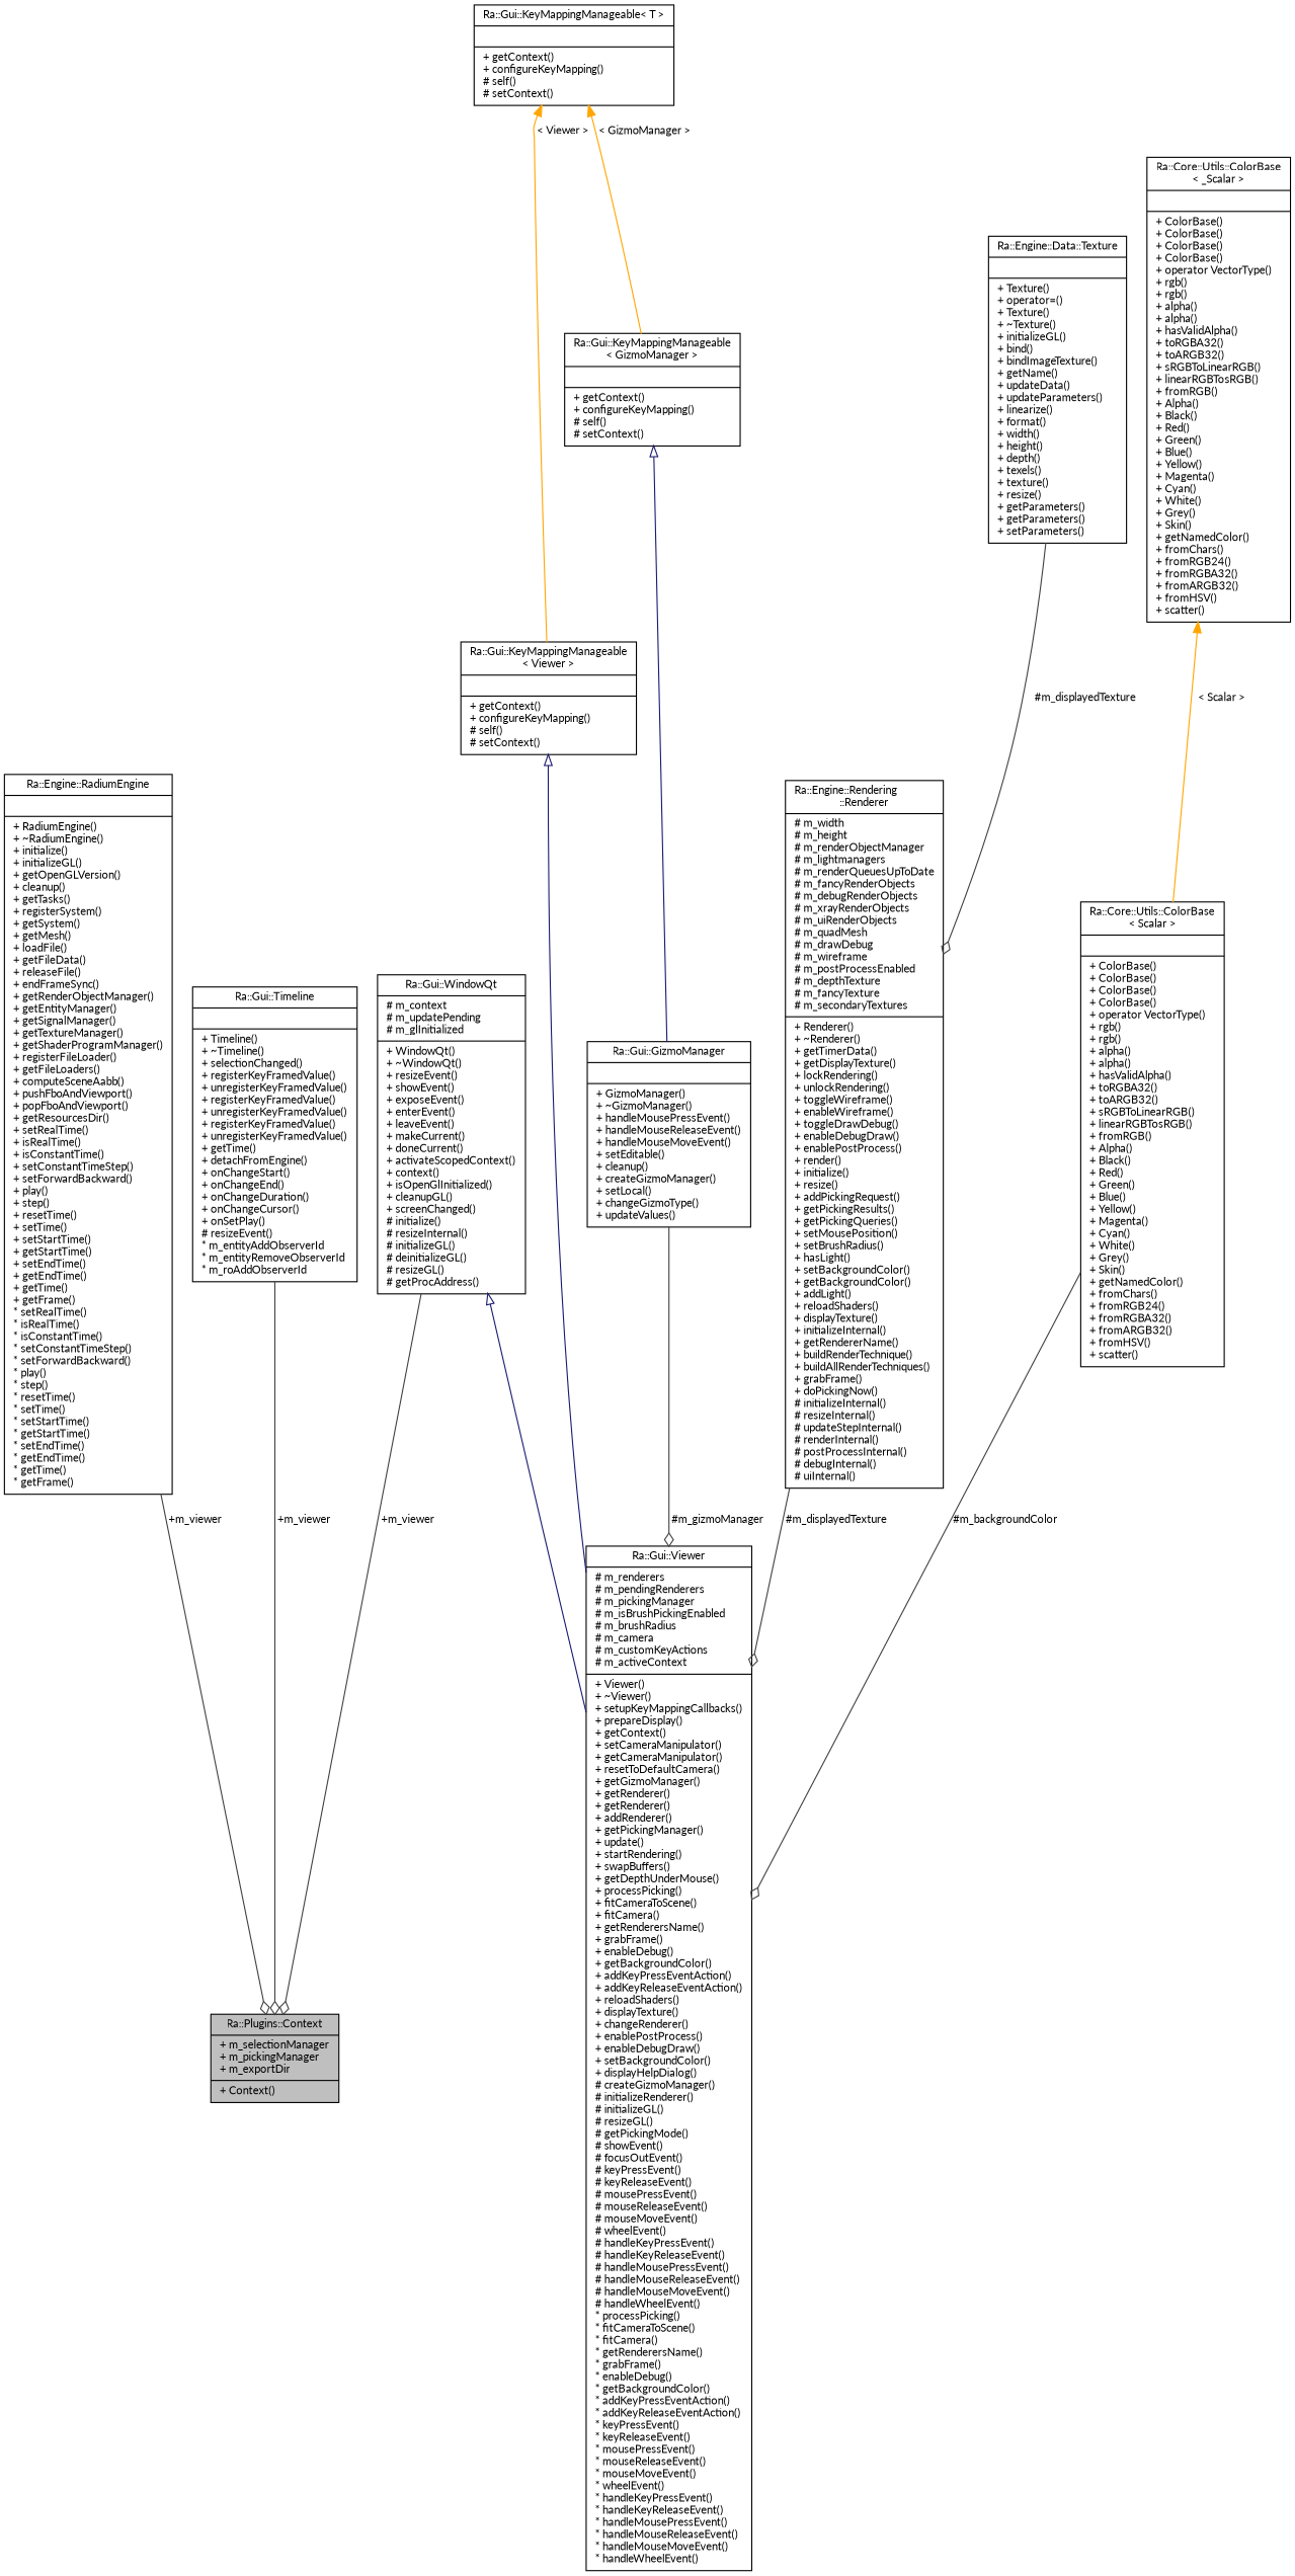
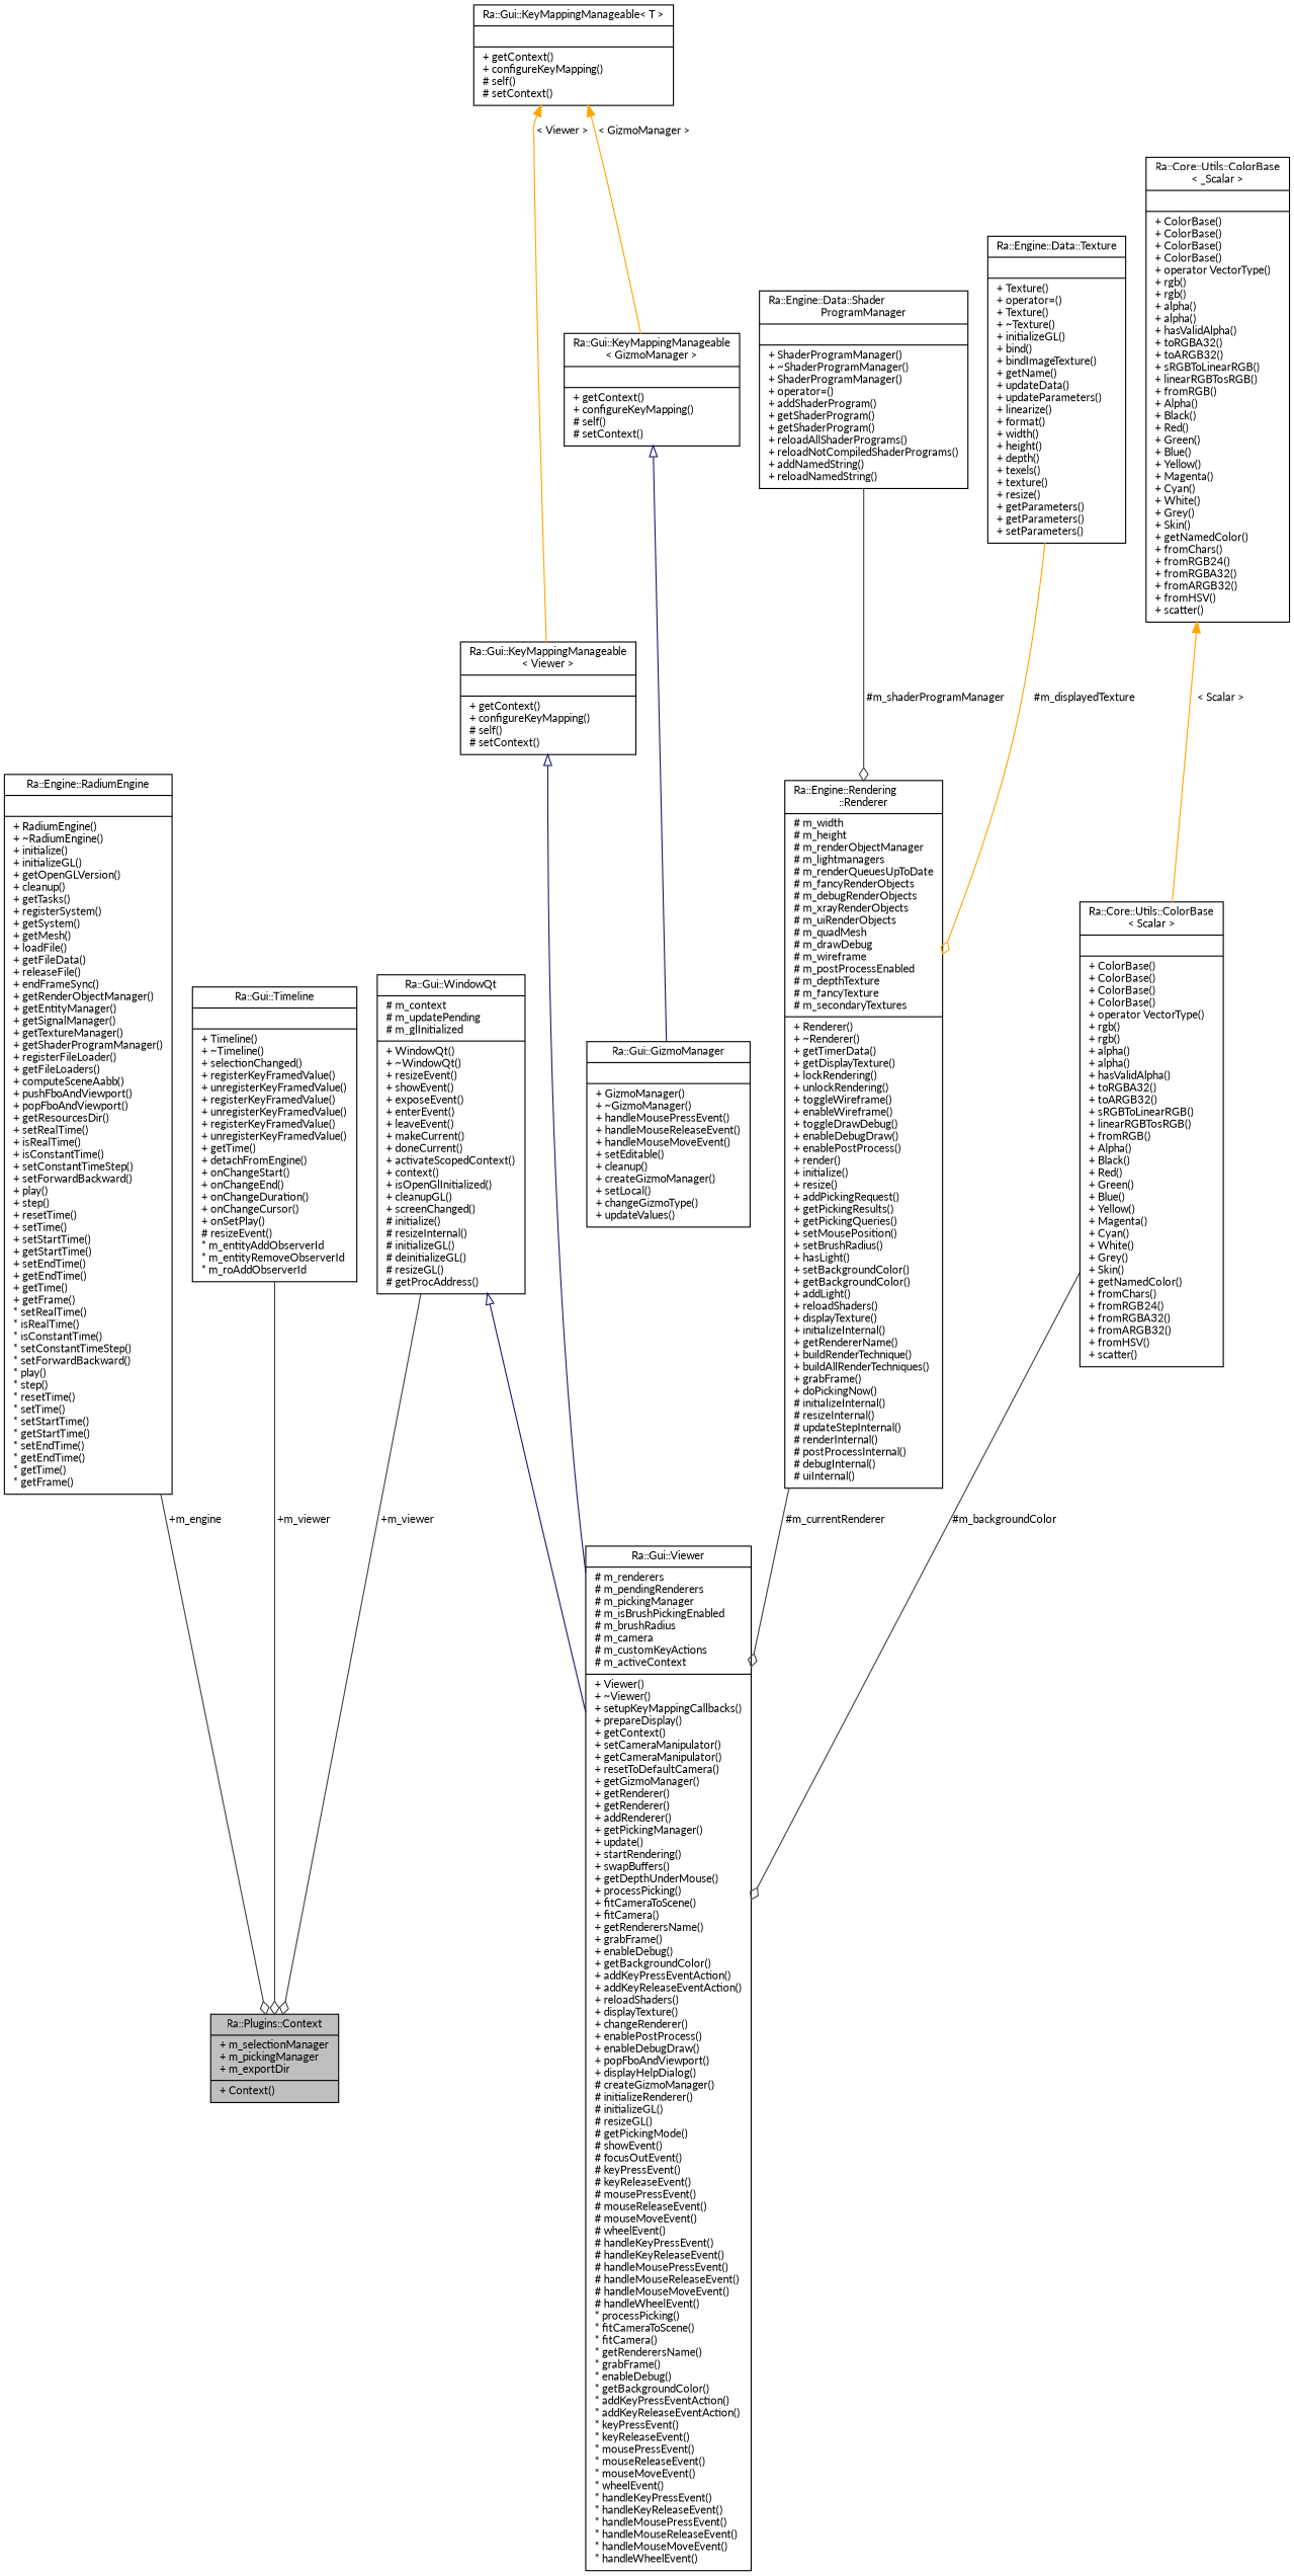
  digraph {
    fontname=Lato
    node [color=black fillcolor=white fontname=Lato fontsize=10 shape=record style=filled]
    edge [arrowhead=odiamond color=grey25 fontname=Lato fontsize=10 labelfontname=Helvetica labelfontsize=10 style=solid]
    n1 [fillcolor=grey75 fontcolor=black height=0.2 label="{Ra::Plugins::Context\n|+ m_selectionManager\l+ m_pickingManager\l+ m_exportDir\l|+ Context()\l}" width=0.4]
    n2 [height=0.2 label="{Ra::Engine::RadiumEngine\n||+ RadiumEngine()\l+ ~RadiumEngine()\l+ initialize()\l+ initializeGL()\l+ getOpenGLVersion()\l+ cleanup()\l+ getTasks()\l+ registerSystem()\l+ getSystem()\l+ getMesh()\l+ loadFile()\l+ getFileData()\l+ releaseFile()\l+ endFrameSync()\l+ getRenderObjectManager()\l+ getEntityManager()\l+ getSignalManager()\l+ getTextureManager()\l+ getShaderProgramManager()\l+ registerFileLoader()\l+ getFileLoaders()\l+ computeSceneAabb()\l+ pushFboAndViewport()\l+ popFboAndViewport()\l+ getResourcesDir()\l+ setRealTime()\l+ isRealTime()\l+ isConstantTime()\l+ setConstantTimeStep()\l+ setForwardBackward()\l+ play()\l+ step()\l+ resetTime()\l+ setTime()\l+ setStartTime()\l+ getStartTime()\l+ setEndTime()\l+ getEndTime()\l+ getTime()\l+ getFrame()\l* setRealTime()\l* isRealTime()\l* isConstantTime()\l* setConstantTimeStep()\l* setForwardBackward()\l* play()\l* step()\l* resetTime()\l* setTime()\l* setStartTime()\l* getStartTime()\l* setEndTime()\l* getEndTime()\l* getTime()\l* getFrame()\l}" width=0.4]
    n3 [height=0.2 label="{Ra::Gui::Timeline\n||+ Timeline()\l+ ~Timeline()\l+ selectionChanged()\l+ registerKeyFramedValue()\l+ unregisterKeyFramedValue()\l+ registerKeyFramedValue()\l+ unregisterKeyFramedValue()\l+ registerKeyFramedValue()\l+ unregisterKeyFramedValue()\l+ getTime()\l+ detachFromEngine()\l+ onChangeStart()\l+ onChangeEnd()\l+ onChangeDuration()\l+ onChangeCursor()\l+ onSetPlay()\l# resizeEvent()\l* m_entityAddObserverId\l* m_entityRemoveObserverId\l* m_roAddObserverId\l}" width=0.4]
-   n4 [height=0.2 label="{Ra::Gui::Viewer\n|# m_renderers\l# m_pendingRenderers\l# m_pickingManager\l# m_isBrushPickingEnabled\l# m_brushRadius\l# m_camera\l# m_customKeyActions\l# m_activeContext\l|+ Viewer()\l+ ~Viewer()\l+ setupKeyMappingCallbacks()\l+ prepareDisplay()\l+ getContext()\l+ setCameraManipulator()\l+ getCameraManipulator()\l+ resetToDefaultCamera()\l+ getGizmoManager()\l+ getRenderer()\l+ getRenderer()\l+ addRenderer()\l+ getPickingManager()\l+ update()\l+ startRendering()\l+ swapBuffers()\l+ getDepthUnderMouse()\l+ processPicking()\l+ fitCameraToScene()\l+ fitCamera()\l+ getRenderersName()\l+ grabFrame()\l+ enableDebug()\l+ getBackgroundColor()\l+ addKeyPressEventAction()\l+ addKeyReleaseEventAction()\l+ reloadShaders()\l+ displayTexture()\l+ changeRenderer()\l+ enablePostProcess()\l+ enableDebugDraw()\l+ setBackgroundColor()\l+ displayHelpDialog()\l# createGizmoManager()\l# initializeRenderer()\l# initializeGL()\l# resizeGL()\l# getPickingMode()\l# showEvent()\l# focusOutEvent()\l# keyPressEvent()\l# keyReleaseEvent()\l# mousePressEvent()\l# mouseReleaseEvent()\l# mouseMoveEvent()\l# wheelEvent()\l# handleKeyPressEvent()\l# handleKeyReleaseEvent()\l# handleMousePressEvent()\l# handleMouseReleaseEvent()\l# handleMouseMoveEvent()\l# handleWheelEvent()\l* processPicking()\l* fitCameraToScene()\l* fitCamera()\l* getRenderersName()\l* grabFrame()\l* enableDebug()\l* getBackgroundColor()\l* addKeyPressEventAction()\l* addKeyReleaseEventAction()\l* keyPressEvent()\l* keyReleaseEvent()\l* mousePressEvent()\l* mouseReleaseEvent()\l* mouseMoveEvent()\l* wheelEvent()\l* handleKeyPressEvent()\l* handleKeyReleaseEvent()\l* handleMousePressEvent()\l* handleMouseReleaseEvent()\l* handleMouseMoveEvent()\l* handleWheelEvent()\l}" width=0.4]
+   n4 [height=0.2 label="{Ra::Gui::Viewer\n|# m_renderers\l# m_pendingRenderers\l# m_pickingManager\l# m_isBrushPickingEnabled\l# m_brushRadius\l# m_camera\l# m_customKeyActions\l# m_activeContext\l|+ Viewer()\l+ ~Viewer()\l+ setupKeyMappingCallbacks()\l+ prepareDisplay()\l+ getContext()\l+ setCameraManipulator()\l+ getCameraManipulator()\l+ resetToDefaultCamera()\l+ getGizmoManager()\l+ getRenderer()\l+ getRenderer()\l+ addRenderer()\l+ getPickingManager()\l+ update()\l+ startRendering()\l+ swapBuffers()\l+ getDepthUnderMouse()\l+ processPicking()\l+ fitCameraToScene()\l+ fitCamera()\l+ getRenderersName()\l+ grabFrame()\l+ enableDebug()\l+ getBackgroundColor()\l+ addKeyPressEventAction()\l+ addKeyReleaseEventAction()\l+ reloadShaders()\l+ displayTexture()\l+ changeRenderer()\l+ enablePostProcess()\l+ enableDebugDraw()\l+ popFboAndViewport()\l+ displayHelpDialog()\l# createGizmoManager()\l# initializeRenderer()\l# initializeGL()\l# resizeGL()\l# getPickingMode()\l# showEvent()\l# focusOutEvent()\l# keyPressEvent()\l# keyReleaseEvent()\l# mousePressEvent()\l# mouseReleaseEvent()\l# mouseMoveEvent()\l# wheelEvent()\l# handleKeyPressEvent()\l# handleKeyReleaseEvent()\l# handleMousePressEvent()\l# handleMouseReleaseEvent()\l# handleMouseMoveEvent()\l# handleWheelEvent()\l* processPicking()\l* fitCameraToScene()\l* fitCamera()\l* getRenderersName()\l* grabFrame()\l* enableDebug()\l* getBackgroundColor()\l* addKeyPressEventAction()\l* addKeyReleaseEventAction()\l* keyPressEvent()\l* keyReleaseEvent()\l* mousePressEvent()\l* mouseReleaseEvent()\l* mouseMoveEvent()\l* wheelEvent()\l* handleKeyPressEvent()\l* handleKeyReleaseEvent()\l* handleMousePressEvent()\l* handleMouseReleaseEvent()\l* handleMouseMoveEvent()\l* handleWheelEvent()\l}" width=0.4]
    n5 [height=0.2 label="{Ra::Gui::WindowQt\n|# m_context\l# m_updatePending\l# m_glInitialized\l|+ WindowQt()\l+ ~WindowQt()\l+ resizeEvent()\l+ showEvent()\l+ exposeEvent()\l+ enterEvent()\l+ leaveEvent()\l+ makeCurrent()\l+ doneCurrent()\l+ activateScopedContext()\l+ context()\l+ isOpenGlInitialized()\l+ cleanupGL()\l+ screenChanged()\l# initialize()\l# resizeInternal()\l# initializeGL()\l# deinitializeGL()\l# resizeGL()\l# getProcAddress()\l}" width=0.4]
    n6 [height=0.2 label="{Ra::Gui::KeyMappingManageable\l\< Viewer \>\n||+ getContext()\l+ configureKeyMapping()\l# self()\l# setContext()\l}" width=0.4]
    n7 [height=0.2 label="{Ra::Gui::KeyMappingManageable\< T \>\n||+ getContext()\l+ configureKeyMapping()\l# self()\l# setContext()\l}" width=0.4]
    n8 [height=0.2 label="{Ra::Gui::KeyMappingManageable\l\< GizmoManager \>\n||+ getContext()\l+ configureKeyMapping()\l# self()\l# setContext()\l}" width=0.4]
    n9 [height=0.2 label="{Ra::Gui::GizmoManager\n||+ GizmoManager()\l+ ~GizmoManager()\l+ handleMousePressEvent()\l+ handleMouseReleaseEvent()\l+ handleMouseMoveEvent()\l+ setEditable()\l+ cleanup()\l+ createGizmoManager()\l+ setLocal()\l+ changeGizmoType()\l+ updateValues()\l}" width=0.4]
    n10 [height=0.2 label="{Ra::Engine::Rendering\l::Renderer\n|# m_width\l# m_height\l# m_renderObjectManager\l# m_lightmanagers\l# m_renderQueuesUpToDate\l# m_fancyRenderObjects\l# m_debugRenderObjects\l# m_xrayRenderObjects\l# m_uiRenderObjects\l# m_quadMesh\l# m_drawDebug\l# m_wireframe\l# m_postProcessEnabled\l# m_depthTexture\l# m_fancyTexture\l# m_secondaryTextures\l|+ Renderer()\l+ ~Renderer()\l+ getTimerData()\l+ getDisplayTexture()\l+ lockRendering()\l+ unlockRendering()\l+ toggleWireframe()\l+ enableWireframe()\l+ toggleDrawDebug()\l+ enableDebugDraw()\l+ enablePostProcess()\l+ render()\l+ initialize()\l+ resize()\l+ addPickingRequest()\l+ getPickingResults()\l+ getPickingQueries()\l+ setMousePosition()\l+ setBrushRadius()\l+ hasLight()\l+ setBackgroundColor()\l+ getBackgroundColor()\l+ addLight()\l+ reloadShaders()\l+ displayTexture()\l+ initializeInternal()\l+ getRendererName()\l+ buildRenderTechnique()\l+ buildAllRenderTechniques()\l+ grabFrame()\l+ doPickingNow()\l# initializeInternal()\l# resizeInternal()\l# updateStepInternal()\l# renderInternal()\l# postProcessInternal()\l# debugInternal()\l# uiInternal()\l}" width=0.4]
+   n11 [height=0.2 label="{Ra::Engine::Data::Shader\lProgramManager\n||+ ShaderProgramManager()\l+ ~ShaderProgramManager()\l+ ShaderProgramManager()\l+ operator=()\l+ addShaderProgram()\l+ getShaderProgram()\l+ getShaderProgram()\l+ reloadAllShaderPrograms()\l+ reloadNotCompiledShaderPrograms()\l+ addNamedString()\l+ reloadNamedString()\l}" width=0.4]
    n12 [height=0.2 label="{Ra::Engine::Data::Texture\n||+ Texture()\l+ operator=()\l+ Texture()\l+ ~Texture()\l+ initializeGL()\l+ bind()\l+ bindImageTexture()\l+ getName()\l+ updateData()\l+ updateParameters()\l+ linearize()\l+ format()\l+ width()\l+ height()\l+ depth()\l+ texels()\l+ texture()\l+ resize()\l+ getParameters()\l+ getParameters()\l+ setParameters()\l}" width=0.4]
    n13 [height=0.2 label="{Ra::Core::Utils::ColorBase\l\< Scalar \>\n||+ ColorBase()\l+ ColorBase()\l+ ColorBase()\l+ ColorBase()\l+ operator VectorType()\l+ rgb()\l+ rgb()\l+ alpha()\l+ alpha()\l+ hasValidAlpha()\l+ toRGBA32()\l+ toARGB32()\l+ sRGBToLinearRGB()\l+ linearRGBTosRGB()\l+ fromRGB()\l+ Alpha()\l+ Black()\l+ Red()\l+ Green()\l+ Blue()\l+ Yellow()\l+ Magenta()\l+ Cyan()\l+ White()\l+ Grey()\l+ Skin()\l+ getNamedColor()\l+ fromChars()\l+ fromRGB24()\l+ fromRGBA32()\l+ fromARGB32()\l+ fromHSV()\l+ scatter()\l}" width=0.4]
    n14 [height=0.2 label="{Ra::Core::Utils::ColorBase\l\< _Scalar \>\n||+ ColorBase()\l+ ColorBase()\l+ ColorBase()\l+ ColorBase()\l+ operator VectorType()\l+ rgb()\l+ rgb()\l+ alpha()\l+ alpha()\l+ hasValidAlpha()\l+ toRGBA32()\l+ toARGB32()\l+ sRGBToLinearRGB()\l+ linearRGBTosRGB()\l+ fromRGB()\l+ Alpha()\l+ Black()\l+ Red()\l+ Green()\l+ Blue()\l+ Yellow()\l+ Magenta()\l+ Cyan()\l+ White()\l+ Grey()\l+ Skin()\l+ getNamedColor()\l+ fromChars()\l+ fromRGB24()\l+ fromRGBA32()\l+ fromARGB32()\l+ fromHSV()\l+ scatter()\l}" width=0.4]
-   n2 -> n1 [label=" +m_viewer"]
+   n2 -> n1 [label=" +m_engine"]
    n3 -> n1 [label=" +m_viewer"]
    n5 -> n1 [label=" +m_viewer"]
    n5 -> n4 [arrowtail=onormal color=midnightblue dir=back arrowhead=""]
    n6 -> n4 [arrowtail=onormal color=midnightblue dir=back arrowhead=""]
    n7 -> n6 [color=orange dir=back label=" \< Viewer \>" arrowhead=""]
    n7 -> n8 [color=orange dir=back label=" \< GizmoManager \>" arrowhead=""]
    n8 -> n9 [arrowtail=onormal color=midnightblue dir=back arrowhead=""]
-   n9 -> n4 [label=" #m_gizmoManager"]
-   n10 -> n4 [label=" #m_displayedTexture"]
-   n12 -> n10 [label=" #m_displayedTexture"]
+   n10 -> n4 [label=" #m_currentRenderer"]
+   n11 -> n10 [label=" #m_shaderProgramManager"]
+   n12 -> n10 [color=orange label=" #m_displayedTexture"]
    n13 -> n4 [label=" #m_backgroundColor"]
    n14 -> n13 [color=orange dir=back label=" \< Scalar \>" arrowhead=""]
  }
